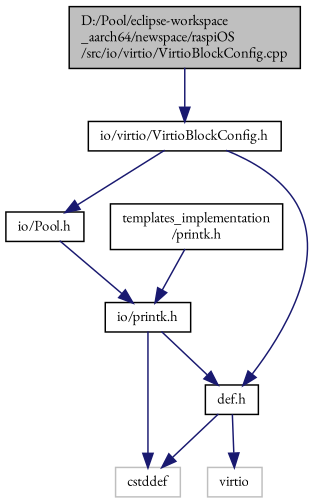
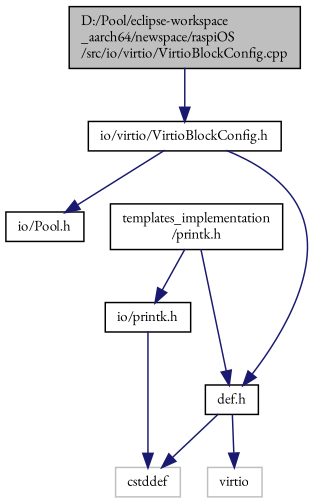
  digraph {
    fontname="EB Garamond"
    node [color=black fillcolor=white fontname="EB Garamond" fontsize=10 shape=record style=filled]
    edge [color=midnightblue fontname="EB Garamond" fontsize=10 labelfontname=Helvetica labelfontsize=10 style=solid]
    n1 [fillcolor=grey75 fontcolor=black height=0.2 label="D:/Pool/eclipse-workspace\l_aarch64/newspace/raspiOS\l/src/io/virtio/VirtioBlockConfig.cpp" width=0.4]
    n2 [height=0.2 label="io/virtio/VirtioBlockConfig.h" width=0.4]
    n3 [height=0.2 label="def.h" width=0.4]
    n4 [height=0.2 label="io/Pool.h" width=0.4]
    n5 [color=grey75 height=0.2 label=cstddef width=0.4]
    n6 [color=grey75 height=0.2 label=virtio width=0.4]
    n7 [height=0.2 label="io/printk.h" width=0.4]
    n8 [height=0.2 label="templates_implementation\l/printk.h" width=0.4]
    n1 -> n2
    n2 -> n3
    n2 -> n4
    n3 -> n5
    n3 -> n6
-   n4 -> n7
-   n7 -> n3
+   n8 -> n3
    n7 -> n5
    n8 -> n7
  }
